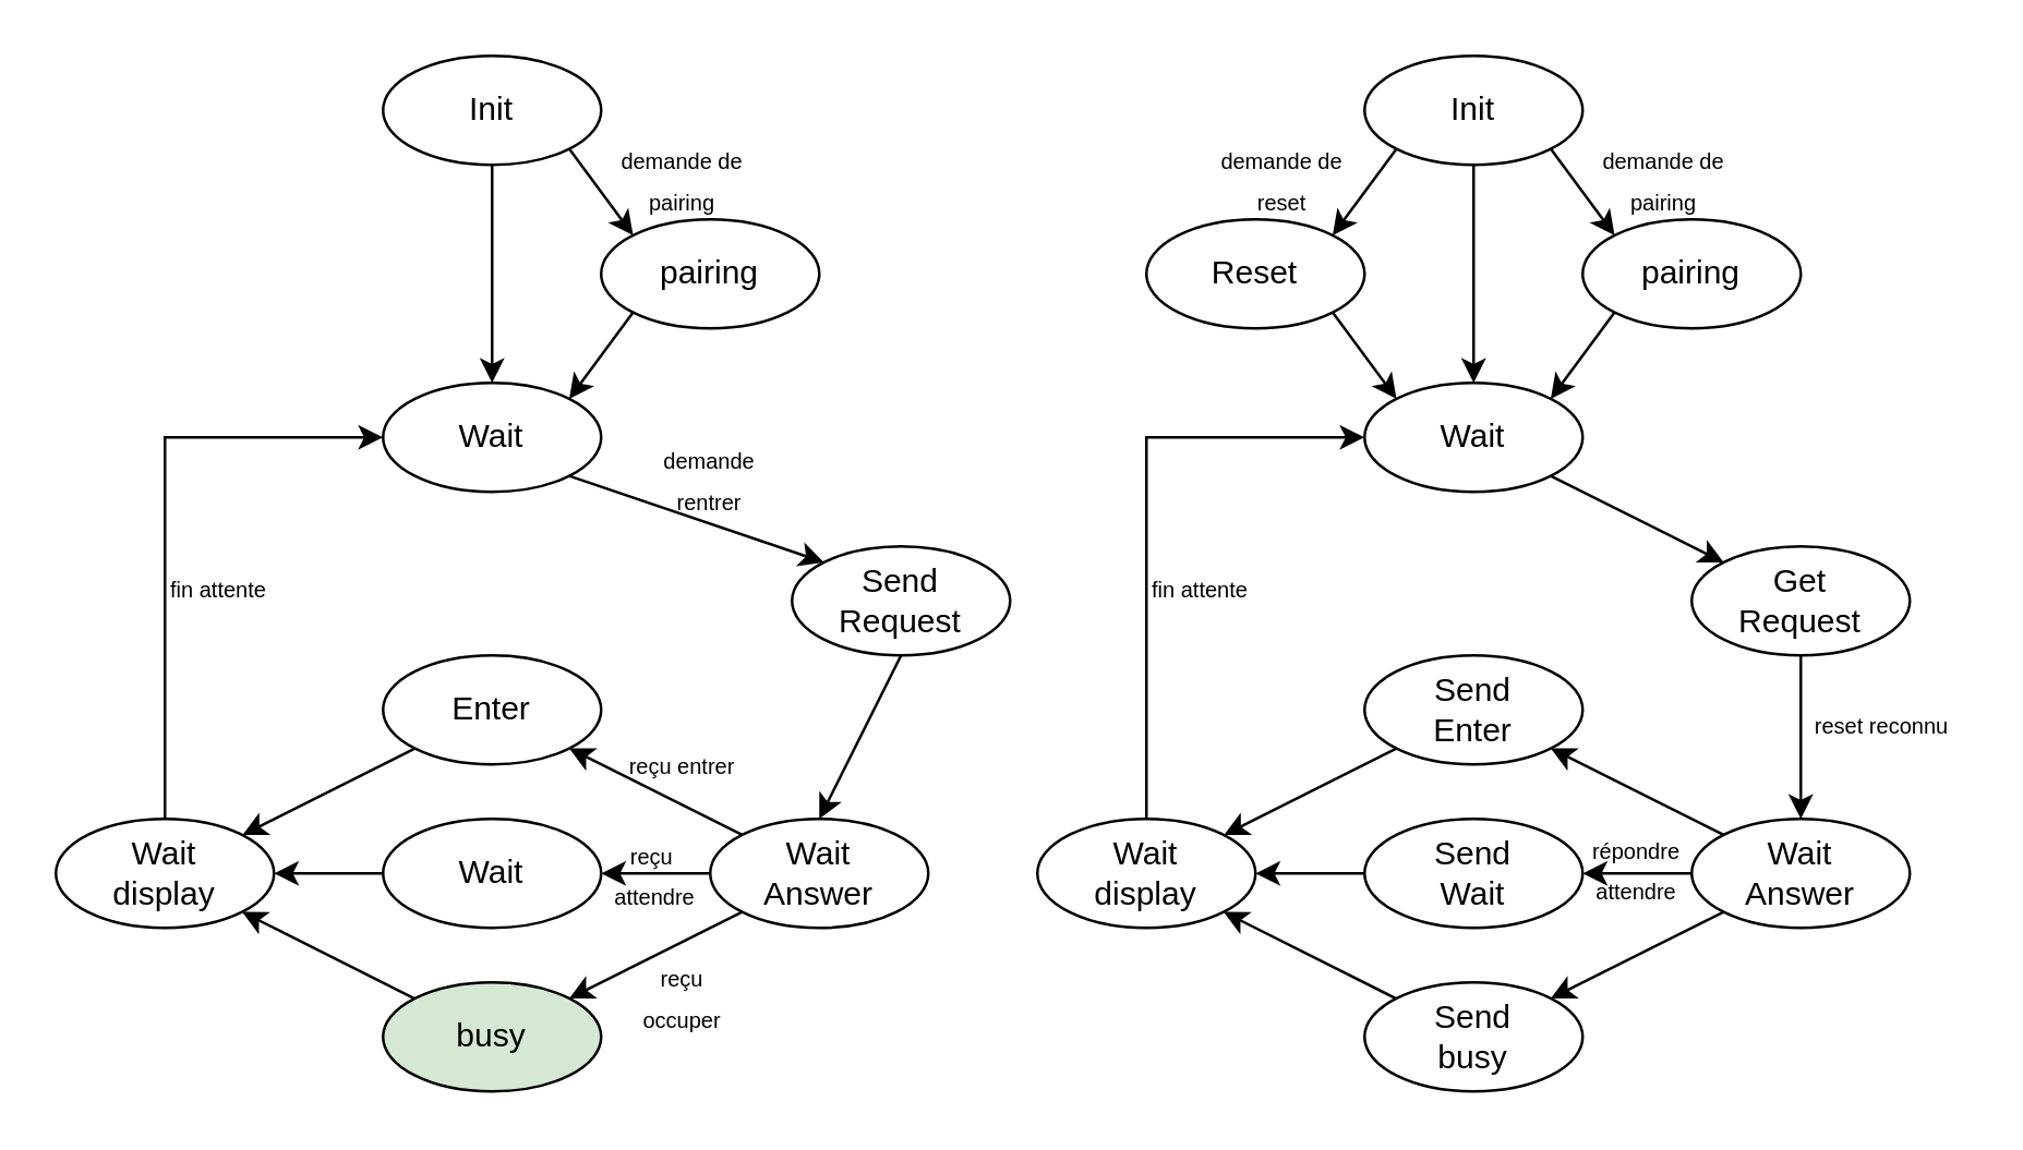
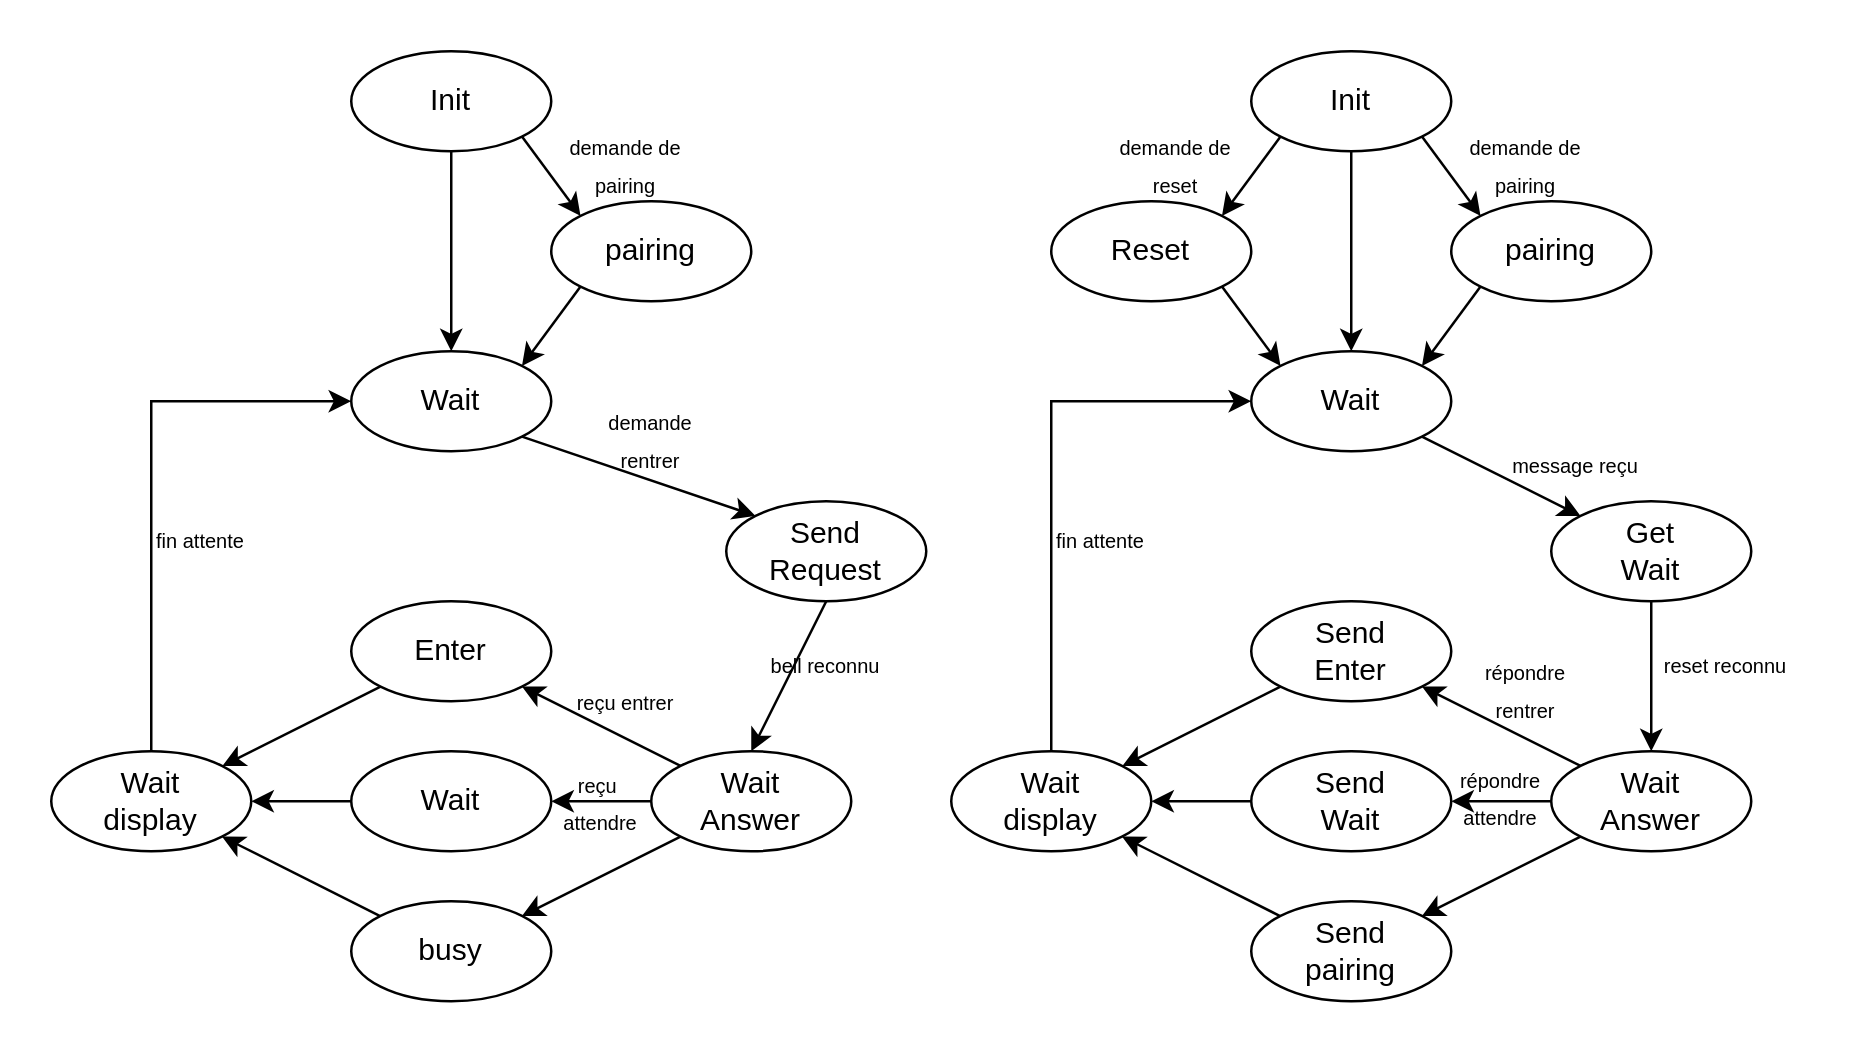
  <mxCell id="0" />
  <mxCell id="1" parent="0" />
  <mxCell id="2" value="Init" style="ellipse;whiteSpace=wrap;html=1;" parent="1" vertex="1"><mxGeometry x="140" y="20" width="80" height="40" as="geometry" /></mxCell>
  <mxCell id="3" value="pairing" style="ellipse;whiteSpace=wrap;html=1;" vertex="1" parent="1"><mxGeometry x="220" y="80" width="80" height="40" as="geometry" /></mxCell>
  <mxCell id="4" value="Wait" style="ellipse;whiteSpace=wrap;html=1;" vertex="1" parent="1"><mxGeometry x="140" y="140" width="80" height="40" as="geometry" /></mxCell>
  <mxCell id="5" value="" style="endArrow=classic;html=1;rounded=0;exitX=0.5;exitY=1;exitDx=0;exitDy=0;entryX=0.5;entryY=0;entryDx=0;entryDy=0;" edge="1" parent="1" source="2" target="4"><mxGeometry width="50" height="50" relative="1" as="geometry"><mxPoint x="260" y="80" as="sourcePoint" /><mxPoint x="310" y="30" as="targetPoint" /></mxGeometry></mxCell>
  <mxCell id="6" value="" style="endArrow=classic;html=1;rounded=0;exitX=1;exitY=1;exitDx=0;exitDy=0;entryX=0;entryY=0;entryDx=0;entryDy=0;" edge="1" parent="1" source="2" target="3"><mxGeometry width="50" height="50" relative="1" as="geometry"><mxPoint x="260" y="80" as="sourcePoint" /><mxPoint x="310" y="30" as="targetPoint" /></mxGeometry></mxCell>
  <mxCell id="7" value="" style="endArrow=classic;html=1;rounded=0;exitX=0;exitY=1;exitDx=0;exitDy=0;entryX=1;entryY=0;entryDx=0;entryDy=0;" edge="1" parent="1" source="3" target="4"><mxGeometry width="50" height="50" relative="1" as="geometry"><mxPoint x="260" y="80" as="sourcePoint" /><mxPoint x="310" y="30" as="targetPoint" /></mxGeometry></mxCell>
  <mxCell id="8" value="Send&lt;div&gt;Request&lt;/div&gt;" style="ellipse;whiteSpace=wrap;html=1;" vertex="1" parent="1"><mxGeometry x="290" y="200" width="80" height="40" as="geometry" /></mxCell>
  <mxCell id="9" value="Wait&lt;div&gt;Answer&lt;/div&gt;" style="ellipse;whiteSpace=wrap;html=1;" vertex="1" parent="1"><mxGeometry x="260" y="300" width="80" height="40" as="geometry" /></mxCell>
  <mxCell id="10" value="Wait" style="ellipse;whiteSpace=wrap;html=1;" vertex="1" parent="1"><mxGeometry x="140" y="300" width="80" height="40" as="geometry" /></mxCell>
  <mxCell id="11" value="Enter" style="ellipse;whiteSpace=wrap;html=1;" vertex="1" parent="1"><mxGeometry x="140" y="240" width="80" height="40" as="geometry" /></mxCell>
- <mxCell id="12" value="busy" style="ellipse;whiteSpace=wrap;html=1;fillColor=#d5e8d4;" vertex="1" parent="1"><mxGeometry x="140" y="360" width="80" height="40" as="geometry" /></mxCell>
+ <mxCell id="12" value="busy" style="ellipse;whiteSpace=wrap;html=1;" vertex="1" parent="1"><mxGeometry x="140" y="360" width="80" height="40" as="geometry" /></mxCell>
  <mxCell id="13" value="" style="endArrow=classic;html=1;rounded=0;exitX=1;exitY=1;exitDx=0;exitDy=0;entryX=0;entryY=0;entryDx=0;entryDy=0;" edge="1" parent="1" source="4" target="8"><mxGeometry width="50" height="50" relative="1" as="geometry"><mxPoint x="260" y="270" as="sourcePoint" /><mxPoint x="310" y="220" as="targetPoint" /></mxGeometry></mxCell>
  <mxCell id="14" value="" style="endArrow=classic;html=1;rounded=0;exitX=0.5;exitY=1;exitDx=0;exitDy=0;entryX=0.5;entryY=0;entryDx=0;entryDy=0;" edge="1" parent="1" source="8" target="9"><mxGeometry width="50" height="50" relative="1" as="geometry"><mxPoint x="260" y="270" as="sourcePoint" /><mxPoint x="310" y="220" as="targetPoint" /></mxGeometry></mxCell>
  <mxCell id="15" value="" style="endArrow=classic;html=1;rounded=0;exitX=0;exitY=0;exitDx=0;exitDy=0;entryX=1;entryY=1;entryDx=0;entryDy=0;" edge="1" parent="1" source="9" target="11"><mxGeometry width="50" height="50" relative="1" as="geometry"><mxPoint x="260" y="270" as="sourcePoint" /><mxPoint x="310" y="220" as="targetPoint" /></mxGeometry></mxCell>
  <mxCell id="16" value="" style="endArrow=classic;html=1;rounded=0;entryX=1;entryY=0.5;entryDx=0;entryDy=0;exitX=0;exitY=0.5;exitDx=0;exitDy=0;" edge="1" parent="1" source="9" target="10"><mxGeometry width="50" height="50" relative="1" as="geometry"><mxPoint x="440" y="360" as="sourcePoint" /><mxPoint x="490" y="310" as="targetPoint" /></mxGeometry></mxCell>
  <mxCell id="17" value="" style="endArrow=classic;html=1;rounded=0;exitX=0;exitY=1;exitDx=0;exitDy=0;entryX=1;entryY=0;entryDx=0;entryDy=0;" edge="1" parent="1" source="9" target="12"><mxGeometry width="50" height="50" relative="1" as="geometry"><mxPoint x="260" y="270" as="sourcePoint" /><mxPoint x="310" y="220" as="targetPoint" /></mxGeometry></mxCell>
  <mxCell id="18" value="Wait&lt;div&gt;display&lt;/div&gt;" style="ellipse;whiteSpace=wrap;html=1;" vertex="1" parent="1"><mxGeometry x="20" y="300" width="80" height="40" as="geometry" /></mxCell>
  <mxCell id="19" value="" style="endArrow=classic;html=1;rounded=0;exitX=0;exitY=1;exitDx=0;exitDy=0;" edge="1" parent="1" source="11" target="18"><mxGeometry width="50" height="50" relative="1" as="geometry"><mxPoint x="50" y="230" as="sourcePoint" /><mxPoint x="100" y="180" as="targetPoint" /></mxGeometry></mxCell>
  <mxCell id="20" value="" style="endArrow=classic;html=1;rounded=0;exitX=0;exitY=0.5;exitDx=0;exitDy=0;entryX=1;entryY=0.5;entryDx=0;entryDy=0;" edge="1" parent="1" source="10" target="18"><mxGeometry width="50" height="50" relative="1" as="geometry"><mxPoint x="260" y="270" as="sourcePoint" /><mxPoint x="310" y="220" as="targetPoint" /></mxGeometry></mxCell>
  <mxCell id="21" value="" style="endArrow=classic;html=1;rounded=0;entryX=1;entryY=1;entryDx=0;entryDy=0;" edge="1" parent="1" source="12" target="18"><mxGeometry width="50" height="50" relative="1" as="geometry"><mxPoint x="70" y="420" as="sourcePoint" /><mxPoint x="120" y="370" as="targetPoint" /></mxGeometry></mxCell>
  <mxCell id="22" value="" style="endArrow=classic;html=1;rounded=0;entryX=0;entryY=0.5;entryDx=0;entryDy=0;exitX=0.5;exitY=0;exitDx=0;exitDy=0;" edge="1" parent="1" source="18" target="4"><mxGeometry width="50" height="50" relative="1" as="geometry"><mxPoint x="70" y="220" as="sourcePoint" /><mxPoint x="120" y="170" as="targetPoint" /><Array as="points"><mxPoint x="60" y="160" /></Array></mxGeometry></mxCell>
  <mxCell id="23" value="Init" style="ellipse;whiteSpace=wrap;html=1;" vertex="1" parent="1"><mxGeometry y="20" width="80" height="40" as="geometry" x="500" /></mxCell>
  <mxCell id="24" value="pairing" style="ellipse;whiteSpace=wrap;html=1;" vertex="1" parent="1"><mxGeometry x="580" y="80" width="80" height="40" as="geometry" /></mxCell>
  <mxCell id="25" value="Wait" style="ellipse;whiteSpace=wrap;html=1;" vertex="1" parent="1"><mxGeometry y="140" width="80" height="40" as="geometry" x="500" /></mxCell>
  <mxCell id="26" value="" style="endArrow=classic;html=1;rounded=0;exitX=0.5;exitY=1;exitDx=0;exitDy=0;entryX=0.5;entryY=0;entryDx=0;entryDy=0;" edge="1" parent="1" source="23" target="25"><mxGeometry width="50" height="50" relative="1" as="geometry"><mxPoint x="620" y="80" as="sourcePoint" /><mxPoint x="670" y="30" as="targetPoint" /></mxGeometry></mxCell>
  <mxCell id="27" value="" style="endArrow=classic;html=1;rounded=0;exitX=1;exitY=1;exitDx=0;exitDy=0;entryX=0;entryY=0;entryDx=0;entryDy=0;" edge="1" parent="1" source="23" target="24"><mxGeometry width="50" height="50" relative="1" as="geometry"><mxPoint x="620" y="80" as="sourcePoint" /><mxPoint x="670" y="30" as="targetPoint" /></mxGeometry></mxCell>
  <mxCell id="28" value="" style="endArrow=classic;html=1;rounded=0;exitX=0;exitY=1;exitDx=0;exitDy=0;entryX=1;entryY=0;entryDx=0;entryDy=0;" edge="1" parent="1" source="24" target="25"><mxGeometry width="50" height="50" relative="1" as="geometry"><mxPoint x="620" y="80" as="sourcePoint" /><mxPoint x="670" y="30" as="targetPoint" /></mxGeometry></mxCell>
- <mxCell id="29" value="&lt;div&gt;Get&lt;/div&gt;&lt;div&gt;Request&lt;/div&gt;" style="ellipse;whiteSpace=wrap;html=1;" vertex="1" parent="1"><mxGeometry x="620" y="200" width="80" height="40" as="geometry" /></mxCell>
+ <mxCell id="29" value="&lt;div&gt;Get&lt;/div&gt;&lt;div&gt;Wait&lt;/div&gt;" style="ellipse;whiteSpace=wrap;html=1;" vertex="1" parent="1"><mxGeometry x="620" y="200" width="80" height="40" as="geometry" /></mxCell>
  <mxCell id="30" value="Wait&lt;div&gt;Answer&lt;/div&gt;" style="ellipse;whiteSpace=wrap;html=1;" vertex="1" parent="1"><mxGeometry x="620" y="300" width="80" height="40" as="geometry" /></mxCell>
  <mxCell id="31" value="&lt;div&gt;Send&lt;/div&gt;Wait" style="ellipse;whiteSpace=wrap;html=1;" vertex="1" parent="1"><mxGeometry y="300" width="80" height="40" as="geometry" x="500" /></mxCell>
  <mxCell id="32" value="&lt;div&gt;Send&lt;/div&gt;Enter" style="ellipse;whiteSpace=wrap;html=1;" vertex="1" parent="1"><mxGeometry y="240" width="80" height="40" as="geometry" x="500" /></mxCell>
- <mxCell id="33" value="&lt;div&gt;Send&lt;/div&gt;busy" style="ellipse;whiteSpace=wrap;html=1;" vertex="1" parent="1"><mxGeometry y="360" width="80" height="40" as="geometry" x="500" /></mxCell>
+ <mxCell id="33" value="&lt;div&gt;Send&lt;/div&gt;pairing" style="ellipse;whiteSpace=wrap;html=1;" vertex="1" parent="1"><mxGeometry y="360" width="80" height="40" as="geometry" x="500" /></mxCell>
  <mxCell id="34" value="" style="endArrow=classic;html=1;rounded=0;exitX=1;exitY=1;exitDx=0;exitDy=0;entryX=0;entryY=0;entryDx=0;entryDy=0;" edge="1" parent="1" source="25" target="29"><mxGeometry width="50" height="50" relative="1" as="geometry"><mxPoint x="620" y="270" as="sourcePoint" /><mxPoint x="670" y="220" as="targetPoint" /></mxGeometry></mxCell>
  <mxCell id="35" value="" style="endArrow=classic;html=1;rounded=0;exitX=0.5;exitY=1;exitDx=0;exitDy=0;entryX=0.5;entryY=0;entryDx=0;entryDy=0;" edge="1" parent="1" source="29" target="30"><mxGeometry width="50" height="50" relative="1" as="geometry"><mxPoint x="620" y="270" as="sourcePoint" /><mxPoint x="670" y="220" as="targetPoint" /></mxGeometry></mxCell>
  <mxCell id="36" value="" style="endArrow=classic;html=1;rounded=0;exitX=0;exitY=0;exitDx=0;exitDy=0;entryX=1;entryY=1;entryDx=0;entryDy=0;" edge="1" parent="1" source="30" target="32"><mxGeometry width="50" height="50" relative="1" as="geometry"><mxPoint x="620" y="270" as="sourcePoint" /><mxPoint x="670" y="220" as="targetPoint" /></mxGeometry></mxCell>
  <mxCell id="37" value="" style="endArrow=classic;html=1;rounded=0;entryX=1;entryY=0.5;entryDx=0;entryDy=0;exitX=0;exitY=0.5;exitDx=0;exitDy=0;" edge="1" parent="1" source="30" target="31"><mxGeometry width="50" height="50" relative="1" as="geometry"><mxPoint x="800" y="360" as="sourcePoint" /><mxPoint x="850" y="310" as="targetPoint" /></mxGeometry></mxCell>
  <mxCell id="38" value="" style="endArrow=classic;html=1;rounded=0;exitX=0;exitY=1;exitDx=0;exitDy=0;entryX=1;entryY=0;entryDx=0;entryDy=0;" edge="1" parent="1" source="30" target="33"><mxGeometry width="50" height="50" relative="1" as="geometry"><mxPoint x="620" y="270" as="sourcePoint" /><mxPoint x="670" y="220" as="targetPoint" /></mxGeometry></mxCell>
  <mxCell id="39" value="Wait&lt;div&gt;display&lt;/div&gt;" style="ellipse;whiteSpace=wrap;html=1;" vertex="1" parent="1"><mxGeometry x="380" y="300" width="80" height="40" as="geometry" /></mxCell>
  <mxCell id="40" value="" style="endArrow=classic;html=1;rounded=0;exitX=0;exitY=1;exitDx=0;exitDy=0;" edge="1" parent="1" source="32" target="39"><mxGeometry width="50" height="50" relative="1" as="geometry"><mxPoint x="410" y="230" as="sourcePoint" /><mxPoint x="460" y="180" as="targetPoint" /></mxGeometry></mxCell>
  <mxCell id="41" value="" style="endArrow=classic;html=1;rounded=0;exitX=0;exitY=0.5;exitDx=0;exitDy=0;entryX=1;entryY=0.5;entryDx=0;entryDy=0;" edge="1" parent="1" source="31" target="39"><mxGeometry width="50" height="50" relative="1" as="geometry"><mxPoint x="620" y="270" as="sourcePoint" /><mxPoint x="670" y="220" as="targetPoint" /></mxGeometry></mxCell>
  <mxCell id="42" value="" style="endArrow=classic;html=1;rounded=0;entryX=1;entryY=1;entryDx=0;entryDy=0;" edge="1" parent="1" source="33" target="39"><mxGeometry width="50" height="50" relative="1" as="geometry"><mxPoint x="430" y="420" as="sourcePoint" /><mxPoint x="480" y="370" as="targetPoint" /></mxGeometry></mxCell>
  <mxCell id="43" value="" style="endArrow=classic;html=1;rounded=0;entryX=0;entryY=0.5;entryDx=0;entryDy=0;exitX=0.5;exitY=0;exitDx=0;exitDy=0;" edge="1" parent="1" source="39" target="25"><mxGeometry width="50" height="50" relative="1" as="geometry"><mxPoint x="430" y="220" as="sourcePoint" /><mxPoint x="480" y="170" as="targetPoint" /><Array as="points"><mxPoint x="420" y="160" /></Array></mxGeometry></mxCell>
  <mxCell id="44" value="Reset" style="ellipse;whiteSpace=wrap;html=1;" vertex="1" parent="1"><mxGeometry x="420" y="80" width="80" height="40" as="geometry" /></mxCell>
  <mxCell id="45" value="" style="endArrow=classic;html=1;rounded=0;exitX=0;exitY=1;exitDx=0;exitDy=0;entryX=1;entryY=0;entryDx=0;entryDy=0;" edge="1" parent="1" source="23" target="44"><mxGeometry width="50" height="50" relative="1" as="geometry"><mxPoint x="460" y="190" as="sourcePoint" /><mxPoint x="510" y="140" as="targetPoint" /></mxGeometry></mxCell>
  <mxCell id="46" value="" style="endArrow=classic;html=1;rounded=0;entryX=0;entryY=0;entryDx=0;entryDy=0;exitX=1;exitY=1;exitDx=0;exitDy=0;" edge="1" parent="1" source="44" target="25"><mxGeometry width="50" height="50" relative="1" as="geometry"><mxPoint x="460" y="190" as="sourcePoint" /><mxPoint x="510" y="140" as="targetPoint" /></mxGeometry></mxCell>
  <mxCell id="47" value="&lt;font style=&quot;font-size: 8px;&quot;&gt;demande de pairing&lt;/font&gt;" style="text;html=1;align=center;verticalAlign=middle;whiteSpace=wrap;rounded=0;" vertex="1" parent="1"><mxGeometry x="220" y="50" width="60" height="30" as="geometry" /></mxCell>
  <mxCell id="48" value="&lt;font style=&quot;font-size: 8px;&quot;&gt;demande de pairing&lt;/font&gt;" style="text;html=1;align=center;verticalAlign=middle;whiteSpace=wrap;rounded=0;" vertex="1" parent="1"><mxGeometry x="580" y="50" width="60" height="30" as="geometry" /></mxCell>
  <mxCell id="49" value="&lt;font style=&quot;font-size: 8px;&quot;&gt;demande de reset&lt;/font&gt;" style="text;html=1;align=center;verticalAlign=middle;whiteSpace=wrap;rounded=0;" vertex="1" parent="1"><mxGeometry x="440" y="50" width="60" height="30" as="geometry" /></mxCell>
+ <mxCell id="50" value="&lt;font style=&quot;font-size: 8px;&quot;&gt;message reçu&lt;/font&gt;" style="text;html=1;align=center;verticalAlign=middle;whiteSpace=wrap;rounded=0;" vertex="1" parent="1"><mxGeometry x="600" y="170" width="60" height="30" as="geometry" /></mxCell>
  <mxCell id="51" value="&lt;font style=&quot;font-size: 8px;&quot;&gt;reset reconnu&lt;/font&gt;" style="text;html=1;align=center;verticalAlign=middle;whiteSpace=wrap;rounded=0;" vertex="1" parent="1"><mxGeometry x="660" y="250" width="60" height="30" as="geometry" /></mxCell>
+ <mxCell id="52" value="&lt;span style=&quot;font-size: 8px;&quot;&gt;répondre&lt;/span&gt;&lt;div&gt;&lt;span style=&quot;font-size: 8px;&quot;&gt;rentrer&lt;/span&gt;&lt;/div&gt;" style="text;html=1;align=center;verticalAlign=middle;whiteSpace=wrap;rounded=0;" vertex="1" parent="1"><mxGeometry x="580" y="260" width="60" height="30" as="geometry" /></mxCell>
  <mxCell id="53" value="&lt;span style=&quot;font-size: 8px;&quot;&gt;répondre&lt;/span&gt;&lt;div&gt;&lt;span style=&quot;font-size: 8px;&quot;&gt;attendre&lt;/span&gt;&lt;/div&gt;" style="text;html=1;align=center;verticalAlign=middle;whiteSpace=wrap;rounded=0;" vertex="1" parent="1"><mxGeometry x="570" y="295" width="60" height="45" as="geometry" /></mxCell>
  <mxCell id="54" value="&lt;span style=&quot;font-size: 8px;&quot;&gt;fin attente&lt;/span&gt;" style="text;html=1;align=center;verticalAlign=middle;whiteSpace=wrap;rounded=0;" vertex="1" parent="1"><mxGeometry x="410" y="200" width="60" height="30" as="geometry" /></mxCell>
  <mxCell id="55" value="&lt;span style=&quot;font-size: 8px;&quot;&gt;fin attente&lt;/span&gt;" style="text;html=1;align=center;verticalAlign=middle;whiteSpace=wrap;rounded=0;" vertex="1" parent="1"><mxGeometry x="50" y="200" width="60" height="30" as="geometry" /></mxCell>
  <mxCell id="56" value="&lt;span style=&quot;font-size: 8px;&quot;&gt;demande&lt;/span&gt;&lt;div&gt;&lt;span style=&quot;font-size: 8px;&quot;&gt;rentrer&lt;/span&gt;&lt;/div&gt;" style="text;html=1;align=center;verticalAlign=middle;whiteSpace=wrap;rounded=0;" vertex="1" parent="1"><mxGeometry x="230" y="160" width="60" height="30" as="geometry" /></mxCell>
+ <mxCell id="57" value="&lt;font style=&quot;font-size: 8px;&quot;&gt;bell reconnu&lt;/font&gt;" style="text;html=1;align=center;verticalAlign=middle;whiteSpace=wrap;rounded=0;" vertex="1" parent="1"><mxGeometry x="300" y="250" width="60" height="30" as="geometry" /></mxCell>
  <mxCell id="58" value="&lt;font style=&quot;font-size: 8px;&quot;&gt;reçu entrer&lt;/font&gt;" style="text;html=1;align=center;verticalAlign=middle;whiteSpace=wrap;rounded=0;" vertex="1" parent="1"><mxGeometry x="220" y="265" width="60" height="30" as="geometry" /></mxCell>
  <mxCell id="59" value="&lt;font style=&quot;font-size: 8px;&quot;&gt;reçu&amp;nbsp;&lt;/font&gt;&lt;div&gt;&lt;font style=&quot;font-size: 8px;&quot;&gt;attendre&lt;/font&gt;&lt;/div&gt;" style="text;html=1;align=center;verticalAlign=middle;whiteSpace=wrap;rounded=0;" vertex="1" parent="1"><mxGeometry x="210" y="305" width="60" height="30" as="geometry" /></mxCell>
- <mxCell id="60" value="&lt;span style=&quot;font-size: 8px;&quot;&gt;reçu&lt;/span&gt;&lt;div&gt;&lt;span style=&quot;font-size: 8px;&quot;&gt;occuper&lt;/span&gt;&lt;/div&gt;" style="text;html=1;align=center;verticalAlign=middle;whiteSpace=wrap;rounded=0;" vertex="1" parent="1"><mxGeometry x="220" y="350" width="60" height="30" as="geometry" /></mxCell>
